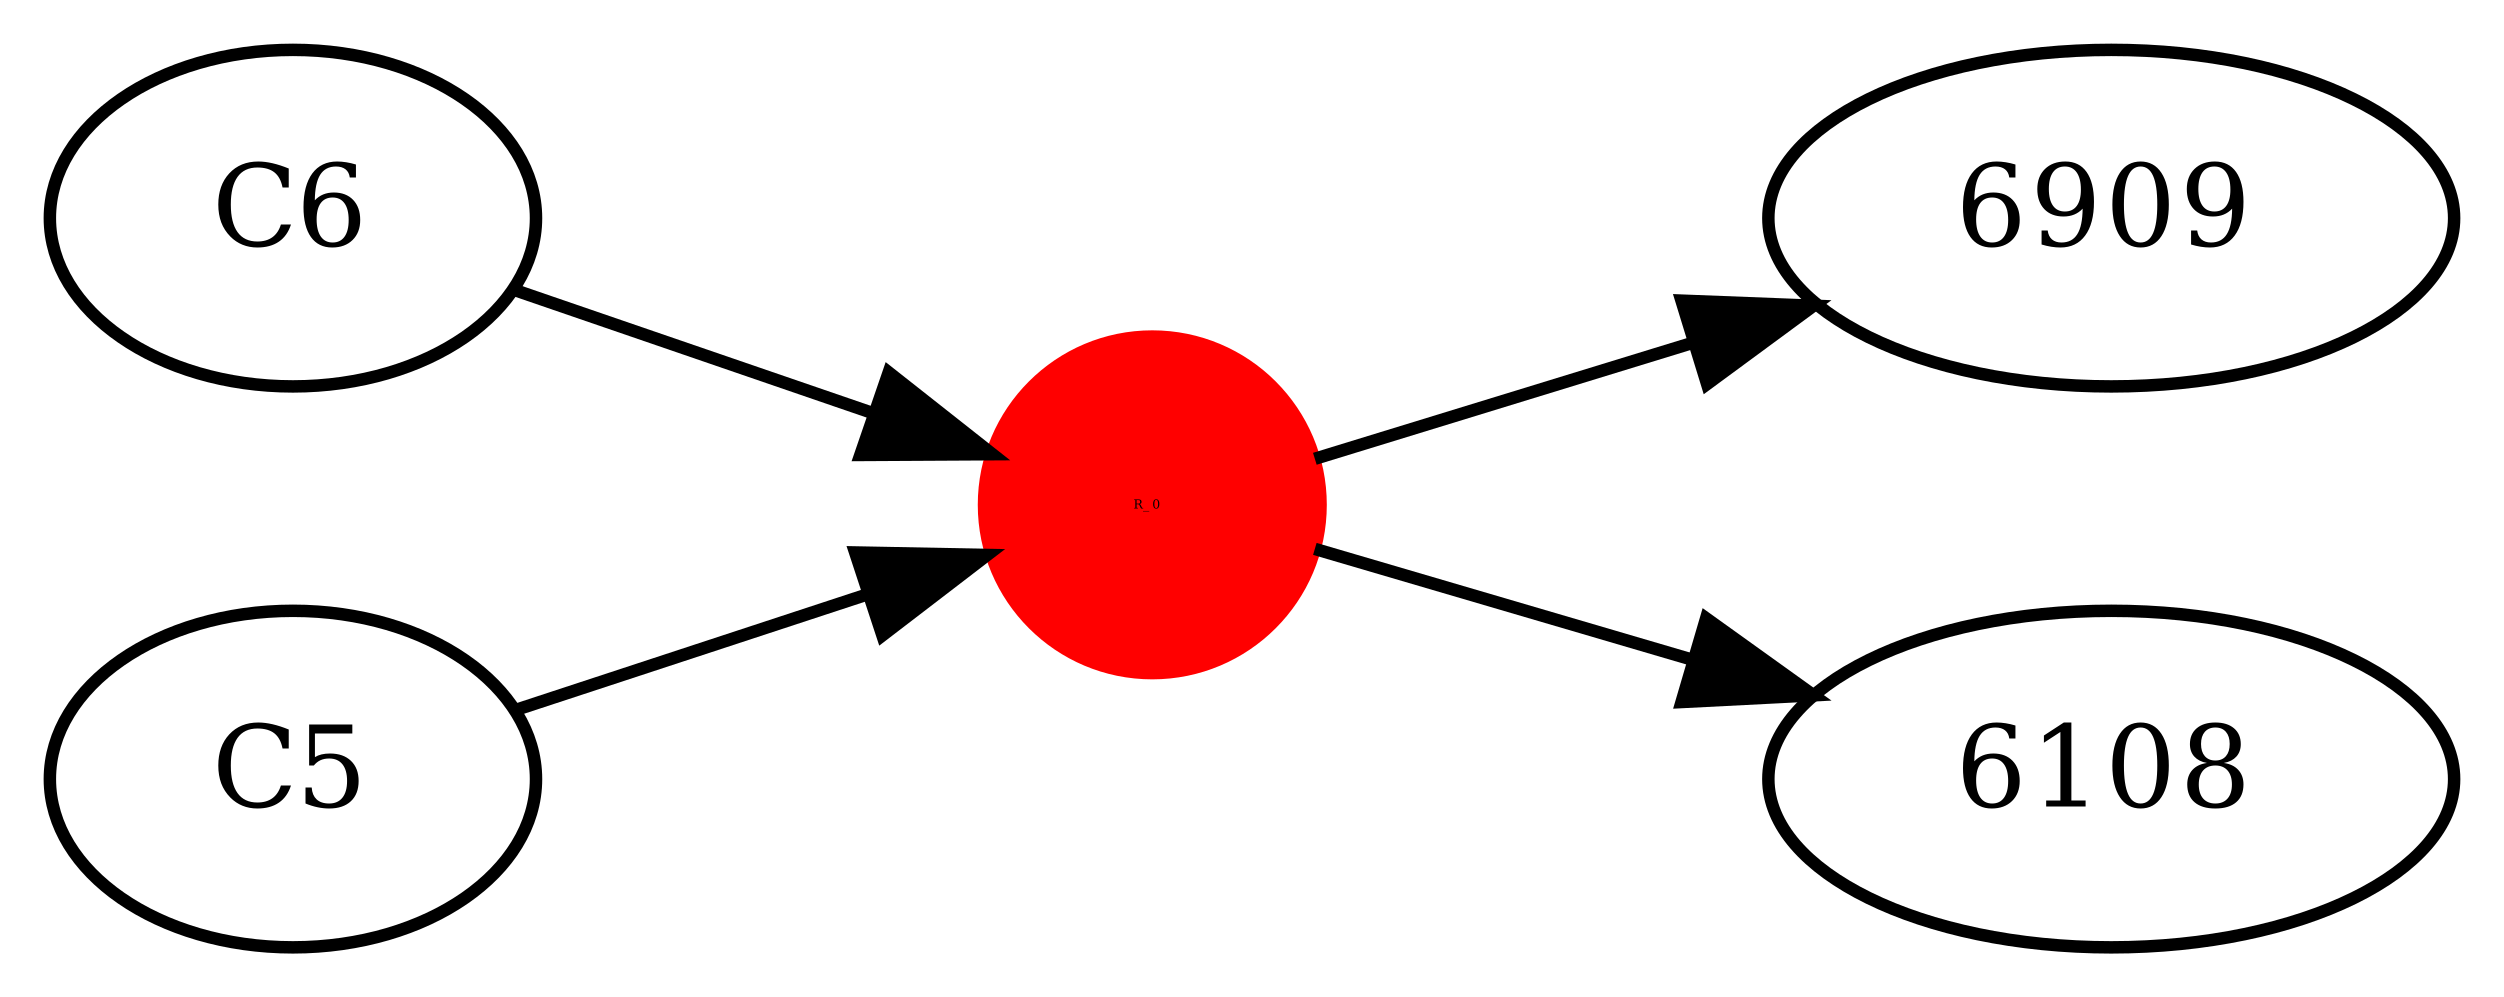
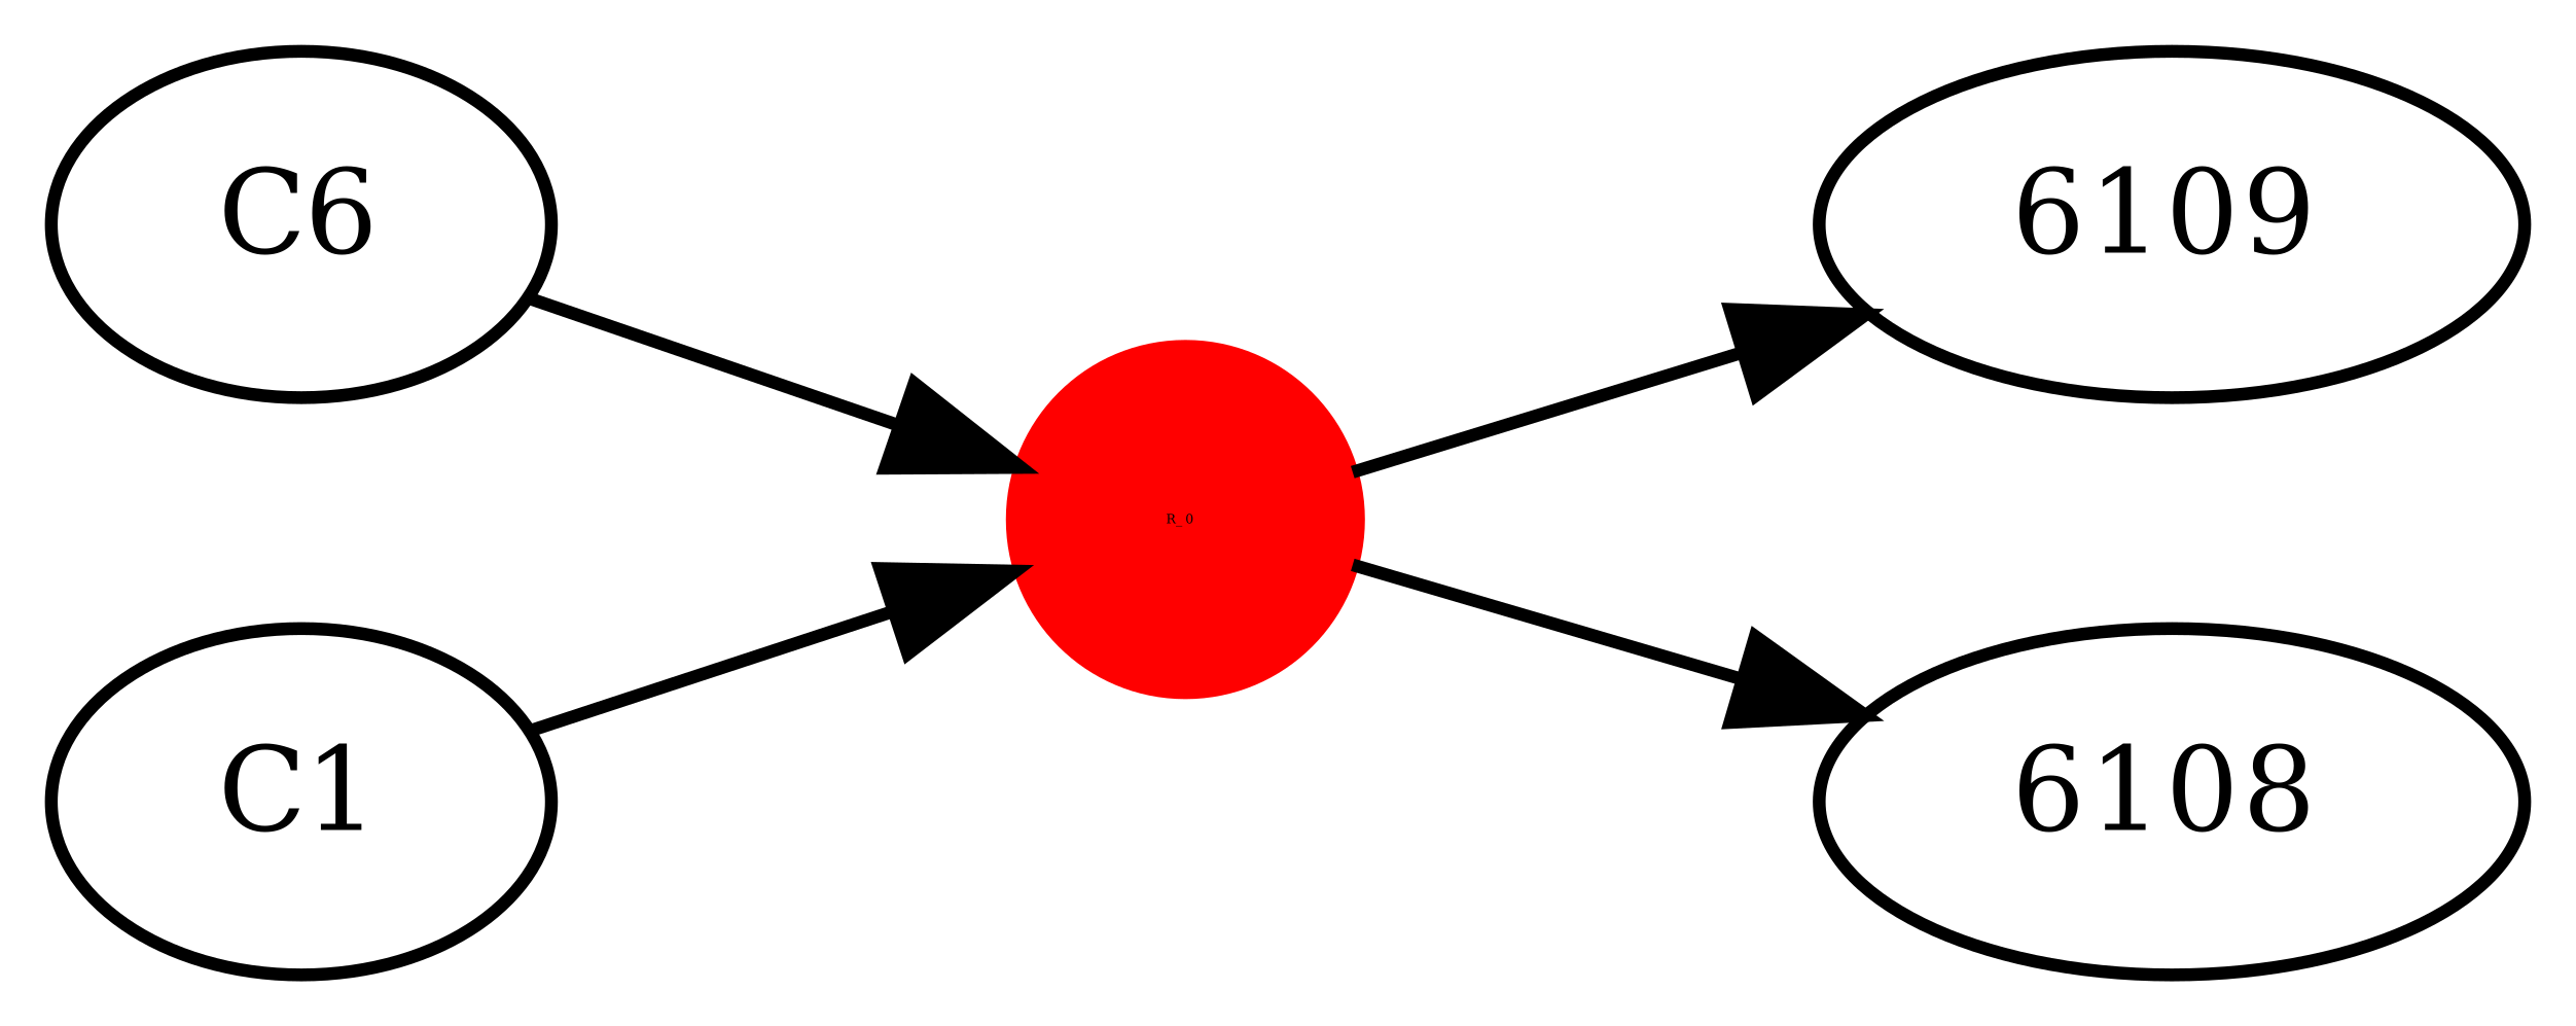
  digraph {
    rankdir=LR
    node [fontsize=9]
    n1 [height=0.375 label=C6 width=0.25]
    R_0 [color=red fontsize=1 height=0.12 shape=circle style=filled width=0.12]
-   n3 [height=0.375 label=6909 width=0.25]
+   n3 [height=0.375 label=6109 width=0.25]
    n4 [height=0.375 label=6108 width=0.25]
-   n5 [height=0.375 label=C5 width=0.25]
+   n5 [height=0.375 label=C1 width=0.25]
    n1 -> R_0
    R_0 -> n3
    R_0 -> n4
    n5 -> R_0
  }
